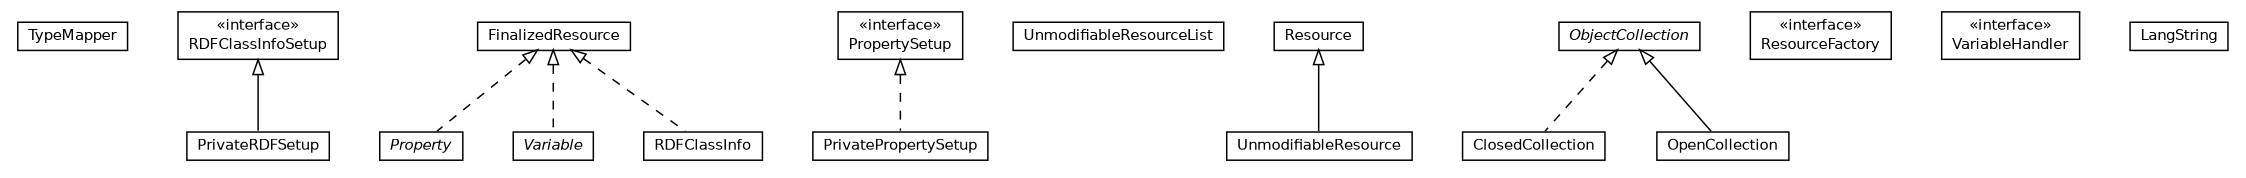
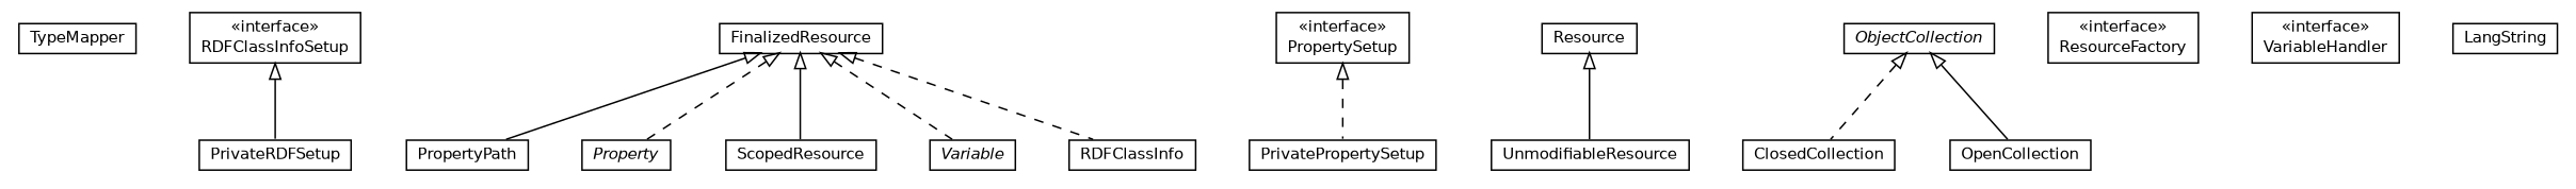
  digraph {
    nodesep=0.25
    ranksep=0.5
    node [fontcolor=black fontname=Helvetica fontsize=10.0 shape=plaintext]
    edge [arrowtail=empty dir=back fontname=Helvetica fontsize=10 headport=p labelfontname=Helvetica labelfontsize=10 style=dashed tailport=p]
    n1 [label=<<table title="org.universAAL.middleware.rdf.TypeMapper" border="0" cellborder="1" cellspacing="0" cellpadding="2" port="p" href="./TypeMapper.html"> 		<tr><td><table border="0" cellspacing="0" cellpadding="1"> <tr><td align="center" balign="center"> TypeMapper </td></tr> 		</table></td></tr> 		</table>>]
    n2 [label=<<table title="org.universAAL.middleware.rdf.RDFClassInfoSetup" border="0" cellborder="1" cellspacing="0" cellpadding="2" port="p" href="./RDFClassInfoSetup.html"> 		<tr><td><table border="0" cellspacing="0" cellpadding="1"> <tr><td align="center" balign="center"> &#171;interface&#187; </td></tr> <tr><td align="center" balign="center"> RDFClassInfoSetup </td></tr> 		</table></td></tr> 		</table>>]
    n3 [label=<<table title="org.universAAL.middleware.rdf.RDFClassInfo.PrivateRDFSetup" border="0" cellborder="1" cellspacing="0" cellpadding="2" port="p" href="./RDFClassInfo.PrivateRDFSetup.html"> 		<tr><td><table border="0" cellspacing="0" cellpadding="1"> <tr><td align="center" balign="center"> PrivateRDFSetup </td></tr> 		</table></td></tr> 		</table>>]
+   n4 [label=<<table title="org.universAAL.middleware.rdf.PropertyPath" border="0" cellborder="1" cellspacing="0" cellpadding="2" port="p" href="./PropertyPath.html"> 		<tr><td><table border="0" cellspacing="0" cellpadding="1"> <tr><td align="center" balign="center"> PropertyPath </td></tr> 		</table></td></tr> 		</table>>]
    n5 [label=<<table title="org.universAAL.middleware.rdf.Property" border="0" cellborder="1" cellspacing="0" cellpadding="2" port="p" href="./Property.html"> 		<tr><td><table border="0" cellspacing="0" cellpadding="1"> <tr><td align="center" balign="center"><font face="Helvetica-Oblique"> Property </font></td></tr> 		</table></td></tr> 		</table>>]
    n6 [label=<<table title="org.universAAL.middleware.rdf.Property.PrivatePropertySetup" border="0" cellborder="1" cellspacing="0" cellpadding="2" port="p" href="./Property.PrivatePropertySetup.html"> 		<tr><td><table border="0" cellspacing="0" cellpadding="1"> <tr><td align="center" balign="center"> PrivatePropertySetup </td></tr> 		</table></td></tr> 		</table>>]
-   n7 [label=<<table title="org.universAAL.middleware.rdf.UnmodifiableResourceList" border="0" cellborder="1" cellspacing="0" cellpadding="2" port="p" href="./UnmodifiableResourceList.html"> 		<tr><td><table border="0" cellspacing="0" cellpadding="1"> <tr><td align="center" balign="center"> UnmodifiableResourceList </td></tr> 		</table></td></tr> 		</table>>]
+   n8 [label=<<table title="org.universAAL.middleware.rdf.ScopedResource" border="0" cellborder="1" cellspacing="0" cellpadding="2" port="p" href="./ScopedResource.html"> 		<tr><td><table border="0" cellspacing="0" cellpadding="1"> <tr><td align="center" balign="center"> ScopedResource </td></tr> 		</table></td></tr> 		</table>>]
    n9 [label=<<table title="org.universAAL.middleware.rdf.FinalizedResource" border="0" cellborder="1" cellspacing="0" cellpadding="2" port="p" href="./FinalizedResource.html"> 		<tr><td><table border="0" cellspacing="0" cellpadding="1"> <tr><td align="center" balign="center"> FinalizedResource </td></tr> 		</table></td></tr> 		</table>>]
    n10 [label=<<table title="org.universAAL.middleware.rdf.Variable" border="0" cellborder="1" cellspacing="0" cellpadding="2" port="p" href="./Variable.html"> 		<tr><td><table border="0" cellspacing="0" cellpadding="1"> <tr><td align="center" balign="center"><font face="Helvetica-Oblique"> Variable </font></td></tr> 		</table></td></tr> 		</table>>]
    n11 [label=<<table title="org.universAAL.middleware.rdf.RDFClassInfo" border="0" cellborder="1" cellspacing="0" cellpadding="2" port="p" href="./RDFClassInfo.html"> 		<tr><td><table border="0" cellspacing="0" cellpadding="1"> <tr><td align="center" balign="center"> RDFClassInfo </td></tr> 		</table></td></tr> 		</table>>]
    n12 [label=<<table title="org.universAAL.middleware.rdf.UnmodifiableResource" border="0" cellborder="1" cellspacing="0" cellpadding="2" port="p" href="./UnmodifiableResource.html"> 		<tr><td><table border="0" cellspacing="0" cellpadding="1"> <tr><td align="center" balign="center"> UnmodifiableResource </td></tr> 		</table></td></tr> 		</table>>]
    n13 [label=<<table title="org.universAAL.middleware.rdf.Resource" border="0" cellborder="1" cellspacing="0" cellpadding="2" port="p" href="./Resource.html"> 		<tr><td><table border="0" cellspacing="0" cellpadding="1"> <tr><td align="center" balign="center"> Resource </td></tr> 		</table></td></tr> 		</table>>]
    n14 [label=<<table title="org.universAAL.middleware.rdf.ClosedCollection" border="0" cellborder="1" cellspacing="0" cellpadding="2" port="p" href="./ClosedCollection.html"> 		<tr><td><table border="0" cellspacing="0" cellpadding="1"> <tr><td align="center" balign="center"> ClosedCollection </td></tr> 		</table></td></tr> 		</table>>]
    n15 [label=<<table title="org.universAAL.middleware.rdf.OpenCollection" border="0" cellborder="1" cellspacing="0" cellpadding="2" port="p" href="./OpenCollection.html"> 		<tr><td><table border="0" cellspacing="0" cellpadding="1"> <tr><td align="center" balign="center"> OpenCollection </td></tr> 		</table></td></tr> 		</table>>]
    n16 [label=<<table title="org.universAAL.middleware.rdf.ResourceFactory" border="0" cellborder="1" cellspacing="0" cellpadding="2" port="p" href="./ResourceFactory.html"> 		<tr><td><table border="0" cellspacing="0" cellpadding="1"> <tr><td align="center" balign="center"> &#171;interface&#187; </td></tr> <tr><td align="center" balign="center"> ResourceFactory </td></tr> 		</table></td></tr> 		</table>>]
    n17 [label=<<table title="org.universAAL.middleware.rdf.Variable.VariableHandler" border="0" cellborder="1" cellspacing="0" cellpadding="2" port="p" href="./Variable.VariableHandler.html"> 		<tr><td><table border="0" cellspacing="0" cellpadding="1"> <tr><td align="center" balign="center"> &#171;interface&#187; </td></tr> <tr><td align="center" balign="center"> VariableHandler </td></tr> 		</table></td></tr> 		</table>>]
    n18 [label=<<table title="org.universAAL.middleware.rdf.LangString" border="0" cellborder="1" cellspacing="0" cellpadding="2" port="p" href="./LangString.html"> 		<tr><td><table border="0" cellspacing="0" cellpadding="1"> <tr><td align="center" balign="center"> LangString </td></tr> 		</table></td></tr> 		</table>>]
    n19 [label=<<table title="org.universAAL.middleware.rdf.PropertySetup" border="0" cellborder="1" cellspacing="0" cellpadding="2" port="p" href="./PropertySetup.html"> 		<tr><td><table border="0" cellspacing="0" cellpadding="1"> <tr><td align="center" balign="center"> &#171;interface&#187; </td></tr> <tr><td align="center" balign="center"> PropertySetup </td></tr> 		</table></td></tr> 		</table>>]
    n20 [label=<<table title="org.universAAL.middleware.rdf.ObjectCollection" border="0" cellborder="1" cellspacing="0" cellpadding="2" port="p" href="./ObjectCollection.html"> 		<tr><td><table border="0" cellspacing="0" cellpadding="1"> <tr><td align="center" balign="center"><font face="Helvetica-Oblique"> ObjectCollection </font></td></tr> 		</table></td></tr> 		</table>>]
    n2 -> n3 [style=solid]
+   n9 -> n4 [style=""]
    n9 -> n5
+   n9 -> n8 [style=""]
    n9 -> n10
    n9 -> n11
    n13 -> n12 [style=""]
    n19 -> n6
    n20 -> n14
    n20 -> n15 [style=""]
  }
